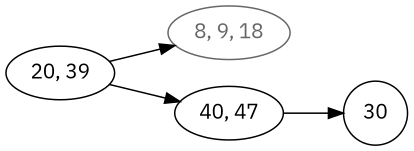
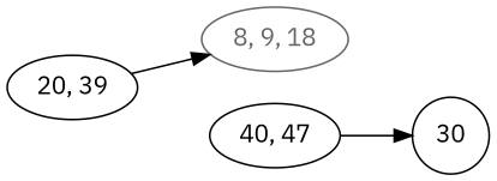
  digraph {
    fontname="IBM Plex Sans"
    rankdir=LR
    node [fontname="IBM Plex Sans" shape=oval]
    edge [fontname="IBM Plex Sans"]
    n1 [label="20, 39"]
    n2 [color=grey40 fontcolor=grey40 label="8, 9, 18"]
    n3 [label="40, 47"]
    30 [shape=circle]
    n1 -> n2
-   n1 -> n3
    n3 -> 30
  }
